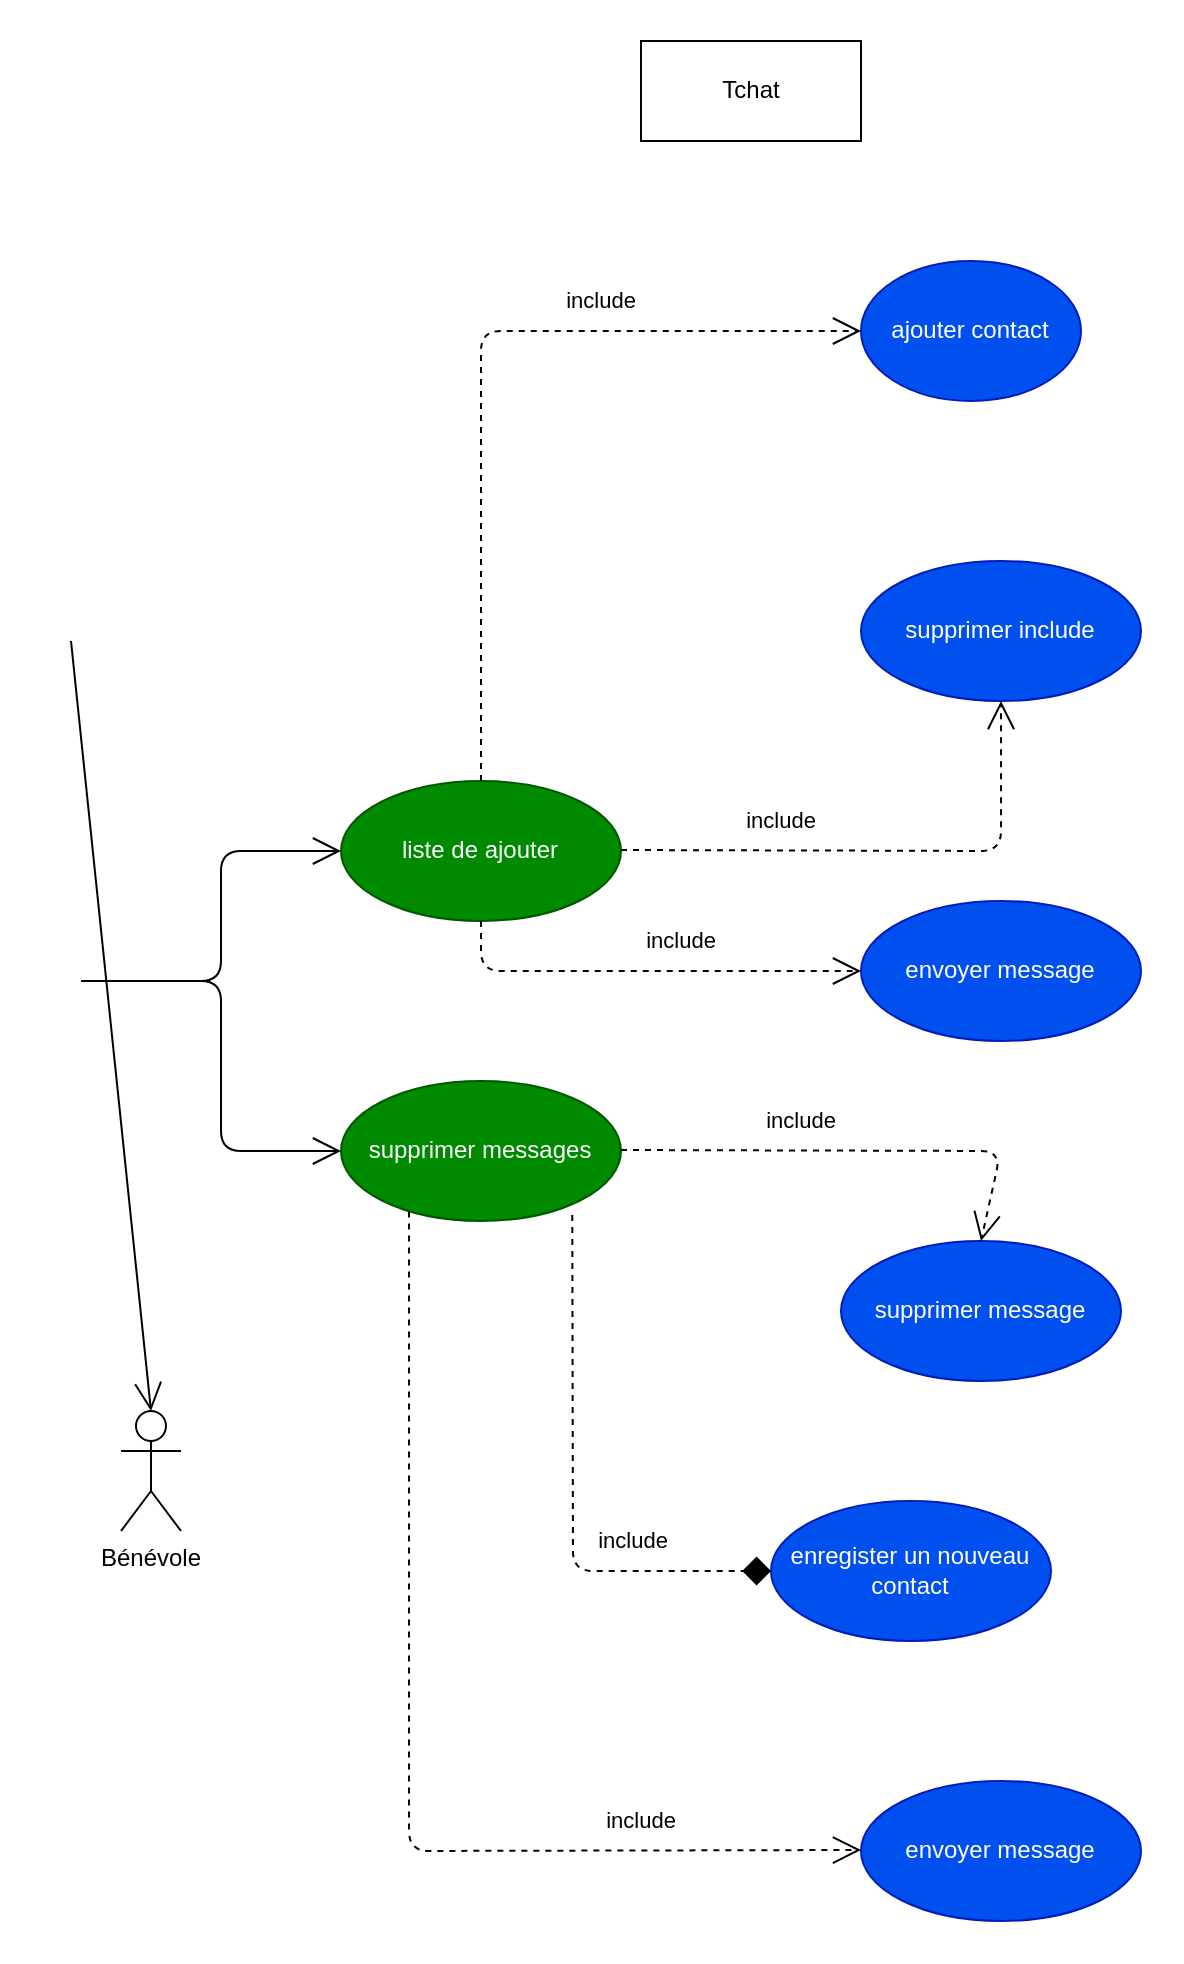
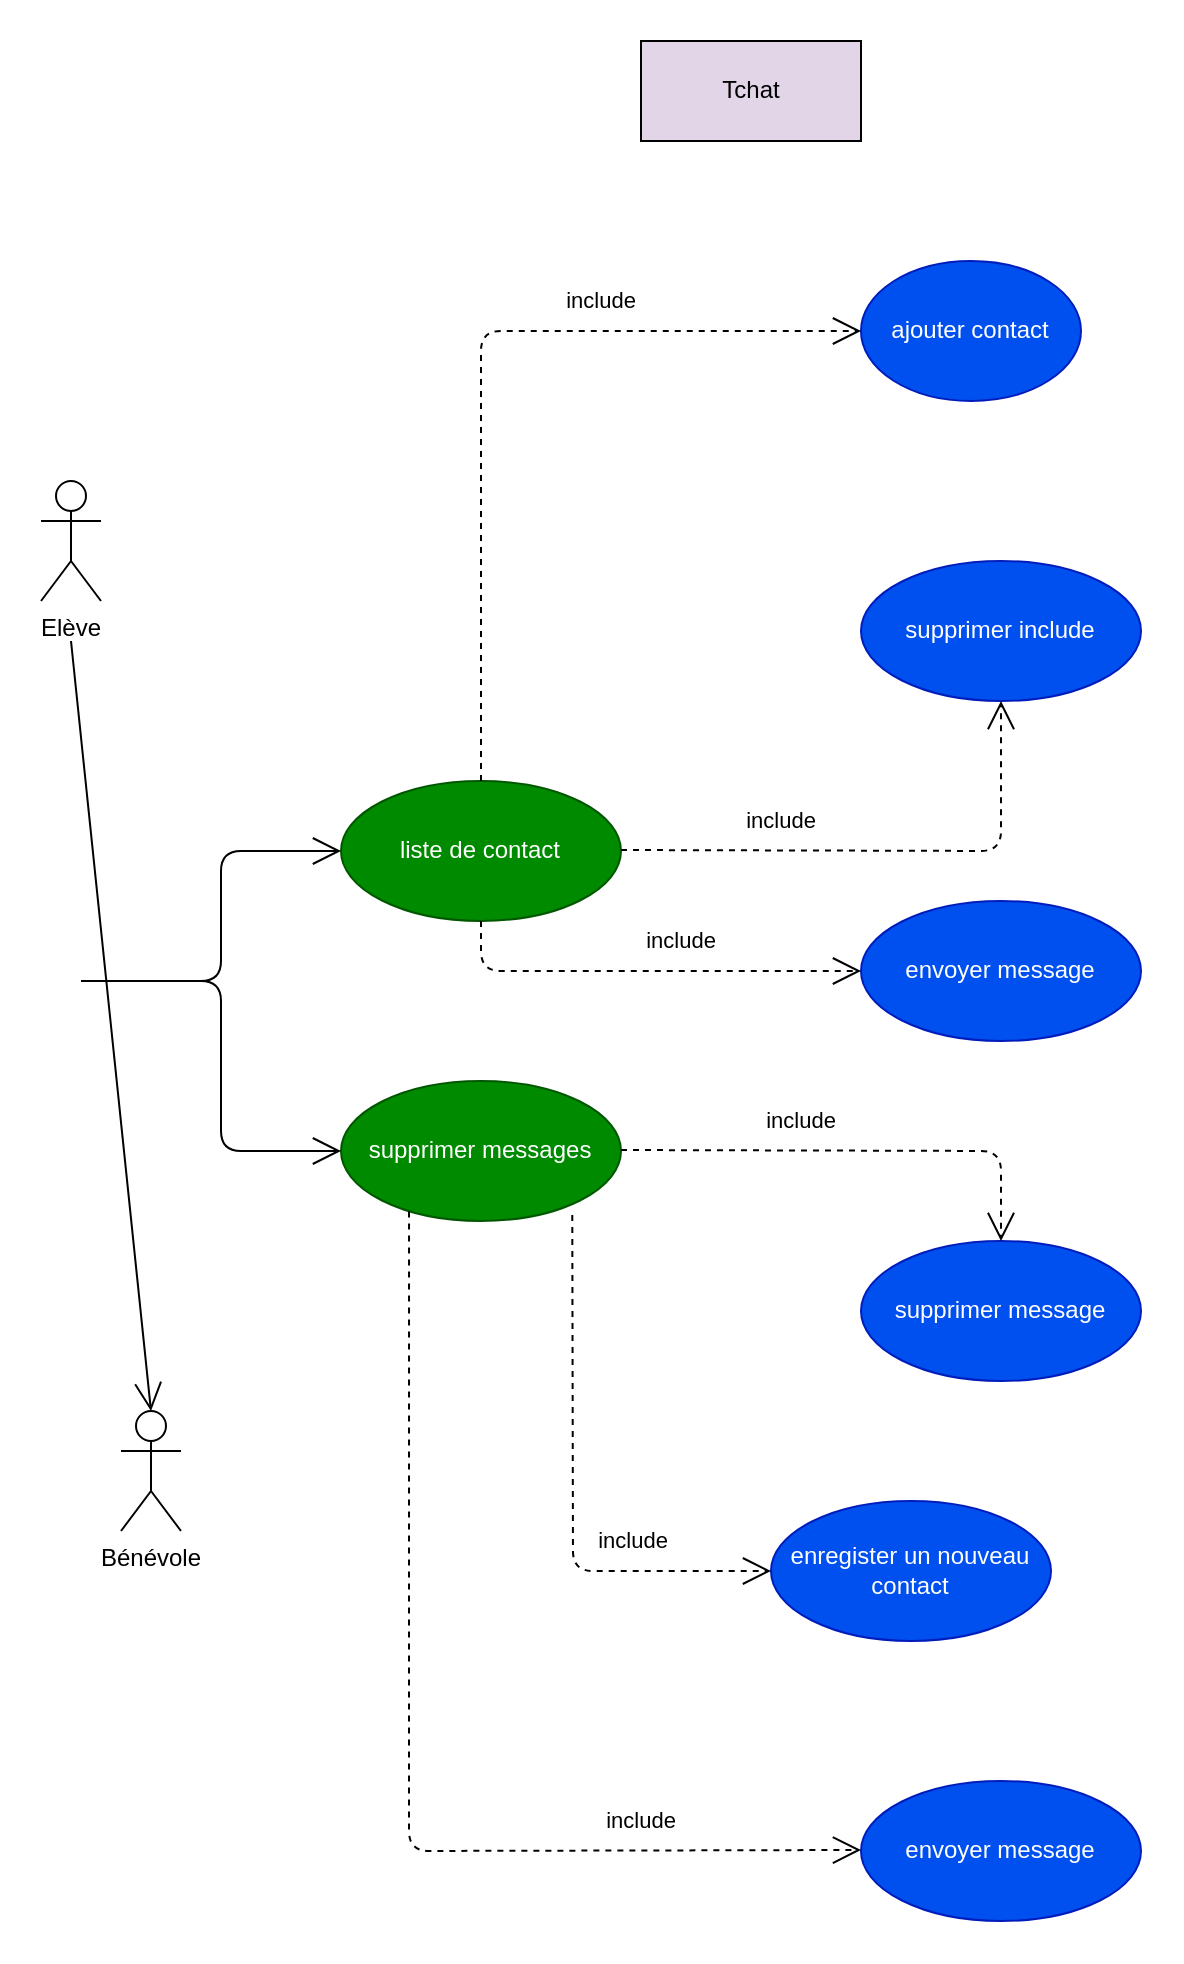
  <mxCell id="0" />
  <mxCell id="1" parent="0" />
- <mxCell id="2" value="Tchat" style="html=1;" vertex="1" parent="1"><mxGeometry x="320" y="20" width="110" height="50" as="geometry" /></mxCell>
+ <mxCell id="2" value="Tchat" style="html=1;fillColor=#e1d5e7;" vertex="1" parent="1"><mxGeometry x="320" y="20" width="110" height="50" as="geometry" /></mxCell>
+ <mxCell id="3" value="Elève" style="shape=umlActor;verticalLabelPosition=bottom;verticalAlign=top;html=1;" vertex="1" parent="1"><mxGeometry x="20" y="240" width="30" height="60" as="geometry" /></mxCell>
  <mxCell id="4" value="Bénévole" style="shape=umlActor;verticalLabelPosition=bottom;verticalAlign=top;html=1;" vertex="1" parent="1"><mxGeometry x="60" y="705" width="30" height="60" as="geometry" /></mxCell>
  <mxCell id="5" value="" style="endArrow=open;endFill=1;endSize=12;html=1;entryX=0.5;entryY=0;entryDx=0;entryDy=0;entryPerimeter=0;" edge="1" parent="1" target="4"><mxGeometry width="160" relative="1" as="geometry"><mxPoint x="35" y="320" as="sourcePoint" /><mxPoint x="540" y="490" as="targetPoint" /></mxGeometry></mxCell>
- <mxCell id="6" value="liste de ajouter" style="ellipse;whiteSpace=wrap;html=1;fillColor=#008a00;fontColor=#ffffff;strokeColor=#005700;" vertex="1" parent="1"><mxGeometry x="170" y="390" width="140" height="70" as="geometry" /></mxCell>
+ <mxCell id="6" value="liste de contact" style="ellipse;whiteSpace=wrap;html=1;fillColor=#008a00;fontColor=#ffffff;strokeColor=#005700;" vertex="1" parent="1"><mxGeometry x="170" y="390" width="140" height="70" as="geometry" /></mxCell>
  <mxCell id="7" value="supprimer messages" style="ellipse;whiteSpace=wrap;html=1;fillColor=#008a00;fontColor=#ffffff;strokeColor=#005700;" vertex="1" parent="1"><mxGeometry x="170" y="540" width="140" height="70" as="geometry" /></mxCell>
  <mxCell id="8" value="" style="endArrow=open;endFill=1;endSize=12;html=1;entryX=0;entryY=0.5;entryDx=0;entryDy=0;" edge="1" parent="1" target="6"><mxGeometry width="160" relative="1" as="geometry"><mxPoint x="40" y="490" as="sourcePoint" /><mxPoint x="200" y="490" as="targetPoint" /><Array as="points"><mxPoint x="110" y="490" /><mxPoint x="110" y="425" /></Array></mxGeometry></mxCell>
  <mxCell id="9" value="" style="endArrow=open;endFill=1;endSize=12;html=1;entryX=0;entryY=0.5;entryDx=0;entryDy=0;" edge="1" parent="1" target="7"><mxGeometry width="160" relative="1" as="geometry"><mxPoint x="40" y="490" as="sourcePoint" /><mxPoint x="200" y="490" as="targetPoint" /><Array as="points"><mxPoint x="110" y="490" /><mxPoint x="110" y="575" /></Array></mxGeometry></mxCell>
  <mxCell id="10" value="ajouter contact" style="ellipse;whiteSpace=wrap;html=1;fillColor=#0050ef;fontColor=#ffffff;strokeColor=#001DBC;" vertex="1" parent="1"><mxGeometry x="430" y="130" width="110" height="70" as="geometry" /></mxCell>
  <mxCell id="11" value="supprimer include" style="ellipse;whiteSpace=wrap;html=1;fillColor=#0050ef;fontColor=#ffffff;strokeColor=#001DBC;" vertex="1" parent="1"><mxGeometry x="430" y="280" width="140" height="70" as="geometry" /></mxCell>
  <mxCell id="12" value="envoyer message" style="ellipse;whiteSpace=wrap;html=1;fillColor=#0050ef;fontColor=#ffffff;strokeColor=#001DBC;" vertex="1" parent="1"><mxGeometry x="430" y="450" width="140" height="70" as="geometry" /></mxCell>
  <mxCell id="13" value="include" style="endArrow=open;endSize=12;dashed=1;html=1;entryX=0;entryY=0.5;entryDx=0;entryDy=0;" edge="1" parent="1" target="10"><mxGeometry x="0.373" y="15" width="160" relative="1" as="geometry"><mxPoint x="240" y="390" as="sourcePoint" /><mxPoint x="400" y="390" as="targetPoint" /><Array as="points"><mxPoint x="240" y="165" /></Array><mxPoint as="offset" /></mxGeometry></mxCell>
  <mxCell id="14" value="include" style="endArrow=open;endSize=12;dashed=1;html=1;entryX=0.5;entryY=1;entryDx=0;entryDy=0;" edge="1" parent="1" target="11"><mxGeometry x="-0.397" y="15" width="160" relative="1" as="geometry"><mxPoint x="310" y="424.5" as="sourcePoint" /><mxPoint x="470" y="424.5" as="targetPoint" /><Array as="points"><mxPoint x="500" y="425" /></Array><mxPoint as="offset" /></mxGeometry></mxCell>
  <mxCell id="15" value="include" style="endArrow=open;endSize=12;dashed=1;html=1;entryX=0;entryY=0.5;entryDx=0;entryDy=0;" edge="1" parent="1" target="12"><mxGeometry x="0.163" y="15" width="160" relative="1" as="geometry"><mxPoint x="240" y="460" as="sourcePoint" /><mxPoint x="400" y="460" as="targetPoint" /><Array as="points"><mxPoint x="240" y="485" /></Array><mxPoint as="offset" /></mxGeometry></mxCell>
- <mxCell id="16" value="supprimer message" style="ellipse;whiteSpace=wrap;html=1;fillColor=#0050ef;fontColor=#ffffff;strokeColor=#001DBC;" vertex="1" parent="1"><mxGeometry x="420" y="620" width="140" height="70" as="geometry" /></mxCell>
+ <mxCell id="16" value="supprimer message" style="ellipse;whiteSpace=wrap;html=1;fillColor=#0050ef;fontColor=#ffffff;strokeColor=#001DBC;" vertex="1" parent="1"><mxGeometry x="430" y="620" width="140" height="70" as="geometry" /></mxCell>
  <mxCell id="17" value="envoyer message" style="ellipse;whiteSpace=wrap;html=1;fillColor=#0050ef;fontColor=#ffffff;strokeColor=#001DBC;" vertex="1" parent="1"><mxGeometry x="430" y="890" width="140" height="70" as="geometry" /></mxCell>
  <mxCell id="18" value="enregister un nouveau contact" style="ellipse;whiteSpace=wrap;html=1;fillColor=#0050ef;fontColor=#ffffff;strokeColor=#001DBC;" vertex="1" parent="1"><mxGeometry x="385" y="750" width="140" height="70" as="geometry" /></mxCell>
  <mxCell id="19" value="include" style="endArrow=open;endSize=12;dashed=1;html=1;entryX=0.5;entryY=0;entryDx=0;entryDy=0;" edge="1" parent="1" target="16"><mxGeometry x="-0.234" y="15" width="160" relative="1" as="geometry"><mxPoint x="310" y="574.5" as="sourcePoint" /><mxPoint x="470" y="574.5" as="targetPoint" /><Array as="points"><mxPoint x="500" y="575" /></Array><mxPoint as="offset" /></mxGeometry></mxCell>
- <mxCell id="20" value="include" style="endArrow=diamond;endSize=12;dashed=1;html=1;entryX=0;entryY=0.5;entryDx=0;entryDy=0;exitX=0.826;exitY=0.957;exitDx=0;exitDy=0;exitPerimeter=0;" edge="1" parent="1" source="7" target="18"><mxGeometry x="0.503" y="15" width="160" relative="1" as="geometry"><mxPoint x="240" y="610" as="sourcePoint" /><mxPoint x="400" y="610" as="targetPoint" /><Array as="points"><mxPoint x="286" y="785" /></Array><mxPoint as="offset" /></mxGeometry></mxCell>
+ <mxCell id="20" value="include" style="endArrow=open;endSize=12;dashed=1;html=1;entryX=0;entryY=0.5;entryDx=0;entryDy=0;exitX=0.826;exitY=0.957;exitDx=0;exitDy=0;exitPerimeter=0;" edge="1" parent="1" source="7" target="18"><mxGeometry x="0.503" y="15" width="160" relative="1" as="geometry"><mxPoint x="240" y="610" as="sourcePoint" /><mxPoint x="400" y="610" as="targetPoint" /><Array as="points"><mxPoint x="286" y="785" /></Array><mxPoint as="offset" /></mxGeometry></mxCell>
  <mxCell id="21" value="include" style="endArrow=open;endSize=12;dashed=1;html=1;exitX=0.243;exitY=0.933;exitDx=0;exitDy=0;exitPerimeter=0;" edge="1" parent="1" source="7"><mxGeometry x="0.597" y="15" width="160" relative="1" as="geometry"><mxPoint x="270" y="924.5" as="sourcePoint" /><mxPoint x="430" y="924.5" as="targetPoint" /><Array as="points"><mxPoint x="204" y="925" /></Array><mxPoint as="offset" /></mxGeometry></mxCell>
